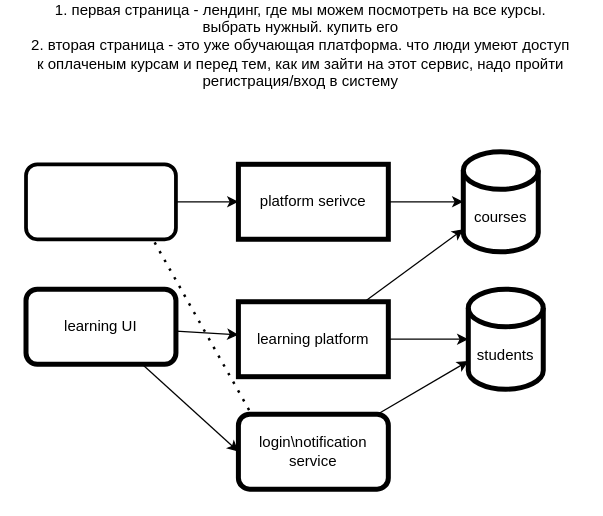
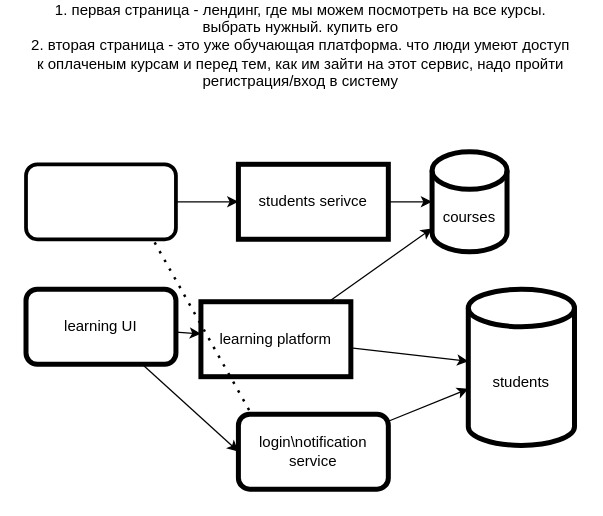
  <mxCell id="0" />
  <mxCell id="1" parent="0" />
  <mxCell id="2" value="" style="edgeStyle=none;html=1;" edge="1" parent="1" source="3"><mxGeometry relative="1" as="geometry"><mxPoint x="190" y="160" as="targetPoint" /></mxGeometry></mxCell>
  <mxCell id="3" value="courses UI" style="rounded=1;whiteSpace=wrap;html=1;fillColor=default;fontColor=#ffffff;strokeColor=default;gradientColor=none;strokeWidth=3;" vertex="1" parent="1"><mxGeometry x="20" y="130" width="120" height="60" as="geometry" /></mxCell>
  <mxCell id="4" value="" style="edgeStyle=none;html=1;" edge="1" parent="1" target="5"><mxGeometry relative="1" as="geometry"><mxPoint x="310" y="160" as="sourcePoint" /></mxGeometry></mxCell>
- <mxCell id="5" value="courses" style="shape=cylinder3;whiteSpace=wrap;html=1;boundedLbl=1;backgroundOutline=1;size=15;strokeColor=default;strokeWidth=4;fillColor=default;gradientColor=none;" vertex="1" parent="1"><mxGeometry x="370" y="120" width="60" height="80" as="geometry" /></mxCell>
+ <mxCell id="5" value="courses" style="shape=cylinder3;whiteSpace=wrap;html=1;boundedLbl=1;backgroundOutline=1;size=15;strokeColor=default;strokeWidth=4;fillColor=default;gradientColor=none;" vertex="1" parent="1"><mxGeometry x="345" y="120" width="60" height="80" as="geometry" /></mxCell>
  <mxCell id="6" value="" style="edgeStyle=none;html=1;" edge="1" parent="1" source="8" target="11"><mxGeometry relative="1" as="geometry" /></mxCell>
  <mxCell id="7" style="edgeStyle=none;html=1;entryX=0;entryY=0.5;entryDx=0;entryDy=0;" edge="1" parent="1" source="8" target="15"><mxGeometry relative="1" as="geometry" /></mxCell>
  <mxCell id="8" value="learning UI" style="rounded=1;whiteSpace=wrap;html=1;strokeColor=default;strokeWidth=4;fillColor=default;gradientColor=none;" vertex="1" parent="1"><mxGeometry x="20" y="230" width="120" height="60" as="geometry" /></mxCell>
  <mxCell id="9" style="edgeStyle=none;html=1;" edge="1" parent="1" source="11" target="5"><mxGeometry relative="1" as="geometry" /></mxCell>
  <mxCell id="10" value="" style="edgeStyle=none;html=1;" edge="1" parent="1" source="11" target="12"><mxGeometry relative="1" as="geometry" /></mxCell>
- <mxCell id="11" value="learning platform" style="rounded=0;whiteSpace=wrap;html=1;strokeColor=default;strokeWidth=4;fillColor=default;gradientColor=none;" vertex="1" parent="1"><mxGeometry x="190" y="240" width="120" height="60" as="geometry" /></mxCell>
- <mxCell id="12" value="students" style="shape=cylinder3;whiteSpace=wrap;html=1;boundedLbl=1;backgroundOutline=1;size=15;strokeColor=default;strokeWidth=4;fillColor=default;gradientColor=none;" vertex="1" parent="1"><mxGeometry x="374" y="230" width="60" height="80" as="geometry" /></mxCell>
- <mxCell id="13" value="platform serivce" style="rounded=0;whiteSpace=wrap;html=1;strokeColor=default;strokeWidth=4;fillColor=default;gradientColor=none;" vertex="1" parent="1"><mxGeometry x="190" y="130" width="120" height="60" as="geometry" /></mxCell>
+ <mxCell id="11" value="learning platform" style="rounded=0;whiteSpace=wrap;html=1;strokeColor=default;strokeWidth=4;fillColor=default;gradientColor=none;" vertex="1" parent="1"><mxGeometry x="160" y="240" width="120" height="60" as="geometry" /></mxCell>
+ <mxCell id="12" value="students" style="shape=cylinder3;whiteSpace=wrap;html=1;boundedLbl=1;backgroundOutline=1;size=15;strokeColor=default;strokeWidth=4;fillColor=default;gradientColor=none;" vertex="1" parent="1"><mxGeometry x="374" y="230" width="85" height="125" as="geometry" /></mxCell>
+ <mxCell id="13" value="students serivce" style="rounded=0;whiteSpace=wrap;html=1;strokeColor=default;strokeWidth=4;fillColor=default;gradientColor=none;" vertex="1" parent="1"><mxGeometry x="190" y="130" width="120" height="60" as="geometry" /></mxCell>
  <mxCell id="14" style="edgeStyle=none;html=1;" edge="1" parent="1" source="15" target="12"><mxGeometry relative="1" as="geometry" /></mxCell>
  <mxCell id="15" value="login\notification service" style="rounded=1;whiteSpace=wrap;html=1;strokeColor=default;strokeWidth=4;fillColor=default;gradientColor=none;" vertex="1" parent="1"><mxGeometry x="190" y="330" width="120" height="60" as="geometry" /></mxCell>
  <mxCell id="16" value="" style="endArrow=none;dashed=1;html=1;dashPattern=1 3;strokeWidth=2;exitX=0.858;exitY=1.042;exitDx=0;exitDy=0;exitPerimeter=0;entryX=0.075;entryY=-0.042;entryDx=0;entryDy=0;entryPerimeter=0;" edge="1" parent="1" source="3" target="15"><mxGeometry width="50" height="50" relative="1" as="geometry"><mxPoint x="300" y="300" as="sourcePoint" /><mxPoint x="350" y="250" as="targetPoint" /></mxGeometry></mxCell>
  <mxCell id="17" value="1. первая страница - лендинг, где мы можем посмотреть на все курсы. выбрать нужный. купить его&lt;br&gt;2. вторая страница - это уже обучающая платформа. что люди умеют доступ к оплаченым курсам и перед тем, как им зайти на этот сервис, надо пройти регистрация/вход в систему" style="text;html=1;strokeColor=none;fillColor=none;align=center;verticalAlign=middle;whiteSpace=wrap;rounded=0;" vertex="1" parent="1"><mxGeometry x="20" y="20" width="440" height="30" as="geometry" /></mxCell>
